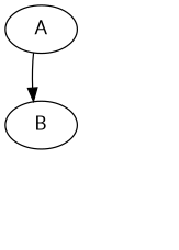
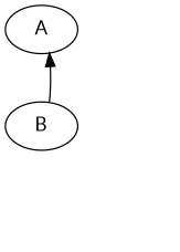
  digraph {
    fontname=Lato
    node [fontname=Lato]
    edge [fontname=Lato style=invis]
    A
    B
    C [style=invis]
    D [style=invis]
-   A -> B [style=""]
+   B -> A [style=""]
    A -> C
    C -> D
  }
